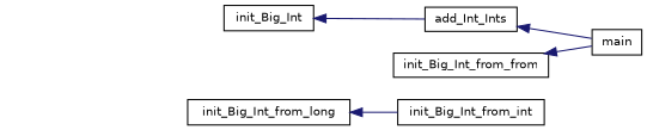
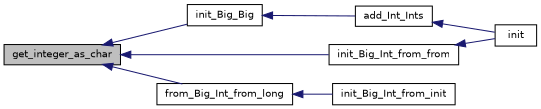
  digraph {
    rankdir=LR
    node [color=black fillcolor=white fontname=Helvetica fontsize=10 shape=record style=filled]
    edge [color=midnightblue dir=back fontname=Helvetica fontsize=10 labelfontname=Helvetica labelfontsize=10 style=solid]
-   n2 [height=0.2 label=init_Big_Int width=0.4]
+   n1 [fillcolor=grey75 fontcolor=black height=0.2 label=get_integer_as_char width=0.4]
+   n2 [height=0.2 label=init_Big_Big width=0.4]
    n3 [height=0.2 label=init_Big_Int_from_from width=0.4]
-   n4 [height=0.2 label=init_Big_Int_from_long width=0.4]
+   n4 [height=0.2 label=from_Big_Int_from_long width=0.4]
    n5 [height=0.2 label=add_Int_Ints width=0.4]
-   n6 [height=0.2 label=main width=0.4]
-   n7 [height=0.2 label=init_Big_Int_from_int width=0.4]
+   n6 [height=0.2 label=init width=0.4]
+   n7 [height=0.2 label=init_Big_Int_from_init width=0.4]
+   n1 -> n2
+   n1 -> n3
+   n1 -> n4
    n2 -> n5
    n3 -> n6
    n4 -> n7
    n5 -> n6
  }
